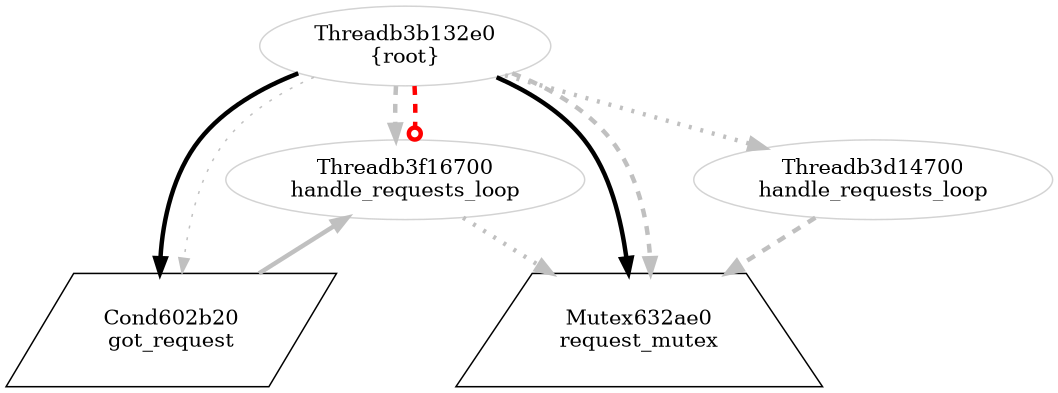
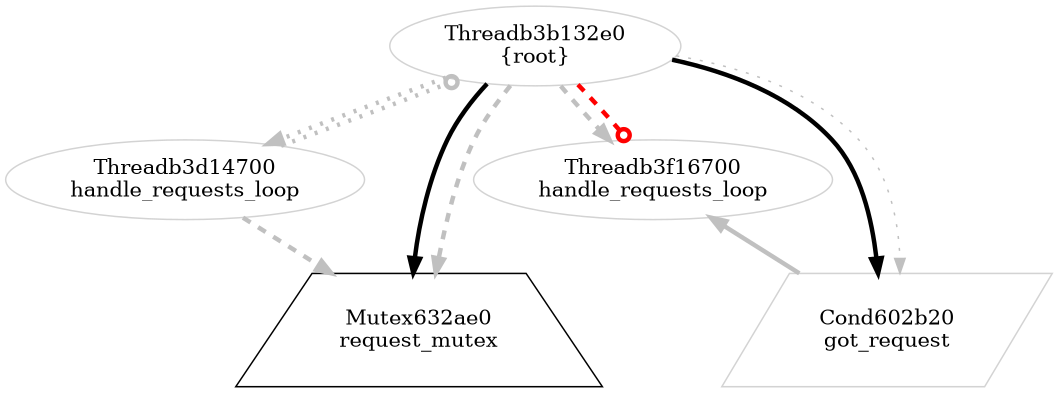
  digraph {
    node [color=lightgrey]
    edge [arrowhead=normal color=grey penwidth=3 style=dotted]
    n1 [label="Threadb3f16700\nhandle_requests_loop"]
-   n2 [color=black label="Cond602b20\ngot_request" shape=parallelogram]
+   n2 [label="Cond602b20\ngot_request" shape=parallelogram]
    n3 [color=black label="Mutex632ae0\nrequest_mutex" shape=trapezium]
    n4 [label="Threadb3d14700\nhandle_requests_loop"]
    n5 [label="Threadb3b132e0\n{root}"]
    n1 -> n2 [dir=back style=solid]
-   n1 -> n3
    n4 -> n3 [style=dashed]
+   n4 -> n5 [arrowhead=odot]
    n5 -> n1 [style=dashed]
    n5 -> n1 [arrowhead=odot color=red style=dashed]
    n5 -> n2 [style=solid color=""]
    n5 -> n2 [penwdith=6 arrowhead="" penwidth=""]
    n5 -> n3 [style=solid color=""]
    n5 -> n3 [style=dashed]
    n5 -> n4
  }
